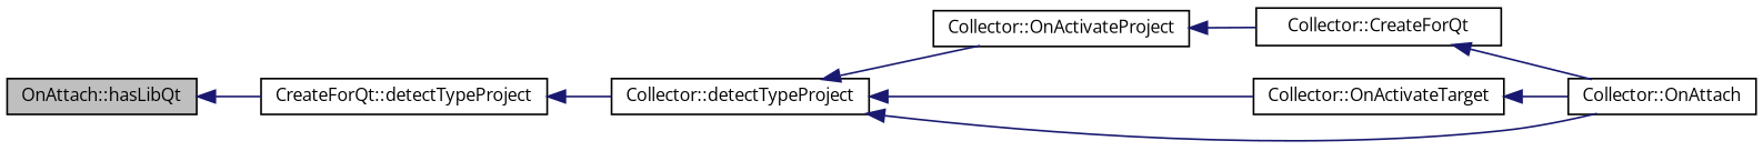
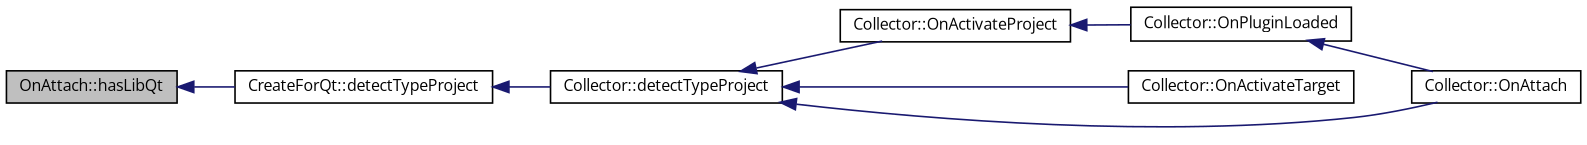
  digraph {
    fontname="Open Sans"
    rankdir=LR
    node [color=black fillcolor=white fontname="Open Sans" fontsize=10 shape=record style=filled]
    edge [color=midnightblue dir=back fontname="Open Sans" fontsize=10 labelfontname=Helvetica labelfontsize=10 style=solid]
    n1 [fillcolor=grey75 fontcolor=black height=0.2 label="OnAttach::hasLibQt" width=0.4]
    n2 [height=0.2 label="CreateForQt::detectTypeProject" width=0.4]
    n3 [height=0.2 label="Collector::detectTypeProject" width=0.4]
    n4 [height=0.2 label="Collector::OnActivateProject" width=0.4]
    n5 [height=0.2 label="Collector::OnActivateTarget" width=0.4]
    n6 [height=0.2 label="Collector::OnAttach" width=0.4]
-   n7 [height=0.2 label="Collector::CreateForQt" width=0.4]
+   n7 [height=0.2 label="Collector::OnPluginLoaded" width=0.4]
    n1 -> n2
    n2 -> n3
    n3 -> n4
    n3 -> n5
    n3 -> n6
    n4 -> n7
-   n5 -> n6
    n7 -> n6
  }
